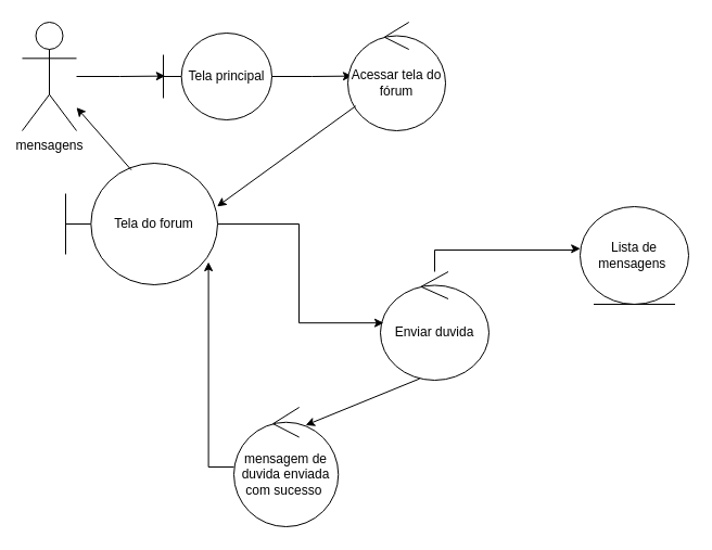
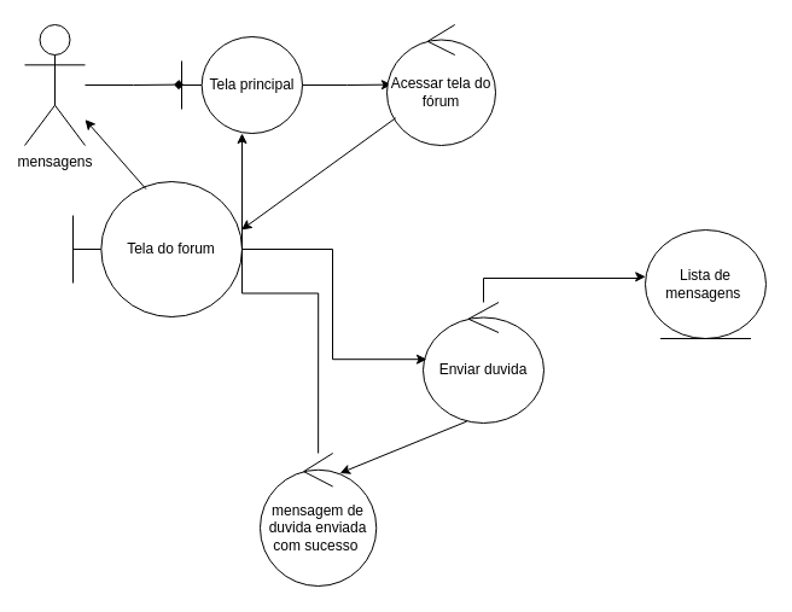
  <mxCell id="0" />
  <mxCell id="1" parent="0" />
  <mxCell id="2" value="mensagens" style="shape=umlActor;verticalLabelPosition=bottom;verticalAlign=top;html=1;outlineConnect=0;" parent="1" vertex="1"><mxGeometry x="20" y="20" width="50" height="100" as="geometry" /></mxCell>
  <mxCell id="3" value="Tela principal" style="shape=umlBoundary;whiteSpace=wrap;html=1;" parent="1" vertex="1"><mxGeometry x="150" y="30" width="100" height="80" as="geometry" /></mxCell>
  <mxCell id="4" style="edgeStyle=orthogonalEdgeStyle;rounded=0;orthogonalLoop=1;jettySize=auto;html=1;entryX=0.05;entryY=0.496;entryDx=0;entryDy=0;entryPerimeter=0;" parent="1" source="3" edge="1"><mxGeometry relative="1" as="geometry"><mxPoint x="323.938" y="69.64" as="targetPoint" /></mxGeometry></mxCell>
- <mxCell id="5" style="edgeStyle=orthogonalEdgeStyle;rounded=0;orthogonalLoop=1;jettySize=auto;html=1;entryX=0.018;entryY=0.495;entryDx=0;entryDy=0;entryPerimeter=0;" parent="1" source="2" target="3" edge="1"><mxGeometry relative="1" as="geometry" /></mxCell>
+ <mxCell id="5" style="edgeStyle=orthogonalEdgeStyle;rounded=0;orthogonalLoop=1;jettySize=auto;html=1;entryX=0.018;entryY=0.495;entryDx=0;entryDy=0;entryPerimeter=0;endArrow=diamond;" parent="1" source="2" target="3" edge="1"><mxGeometry relative="1" as="geometry" /></mxCell>
  <mxCell id="6" value="Acessar tela do fórum" style="ellipse;shape=umlControl;whiteSpace=wrap;html=1;" parent="1" vertex="1"><mxGeometry x="320" y="20" width="90" height="100" as="geometry" /></mxCell>
  <mxCell id="7" value="Tela do forum" style="shape=umlBoundary;whiteSpace=wrap;html=1;" parent="1" vertex="1"><mxGeometry x="60" y="150" width="140" height="112" as="geometry" /></mxCell>
  <mxCell id="8" value="" style="endArrow=classic;html=1;rounded=0;entryX=0.997;entryY=0.356;entryDx=0;entryDy=0;entryPerimeter=0;" parent="1" source="6" target="7" edge="1"><mxGeometry width="50" height="50" relative="1" as="geometry"><mxPoint x="400" y="240" as="sourcePoint" /><mxPoint x="450" y="190" as="targetPoint" /></mxGeometry></mxCell>
  <mxCell id="9" value="" style="endArrow=classic;html=1;rounded=0;exitX=0.432;exitY=0.055;exitDx=0;exitDy=0;exitPerimeter=0;" parent="1" source="7" target="2" edge="1"><mxGeometry width="50" height="50" relative="1" as="geometry"><mxPoint x="70" y="230" as="sourcePoint" /><mxPoint y="180" as="targetPoint" x="120" /></mxGeometry></mxCell>
  <mxCell id="10" value="Enviar duvida" style="ellipse;shape=umlControl;whiteSpace=wrap;html=1;" parent="1" vertex="1"><mxGeometry x="350" y="250" width="100" height="100" as="geometry" /></mxCell>
  <mxCell id="11" style="edgeStyle=orthogonalEdgeStyle;rounded=0;orthogonalLoop=1;jettySize=auto;html=1;entryX=0.03;entryY=0.472;entryDx=0;entryDy=0;entryPerimeter=0;" parent="1" source="7" target="10" edge="1"><mxGeometry relative="1" as="geometry" /></mxCell>
  <mxCell id="12" value="Lista de mensagens&amp;nbsp;" style="ellipse;shape=umlEntity;whiteSpace=wrap;html=1;" parent="1" vertex="1"><mxGeometry x="534" y="190" width="100" height="90" as="geometry" /></mxCell>
  <mxCell id="13" style="edgeStyle=orthogonalEdgeStyle;rounded=0;orthogonalLoop=1;jettySize=auto;html=1;entryX=0.002;entryY=0.431;entryDx=0;entryDy=0;entryPerimeter=0;" parent="1" source="10" target="12" edge="1"><mxGeometry relative="1" as="geometry"><Array as="points"><mxPoint x="530" y="230" /><mxPoint x="530" y="229" /></Array></mxGeometry></mxCell>
  <mxCell id="14" value="mensagem de duvida enviada com sucesso&amp;nbsp;" style="ellipse;shape=umlControl;whiteSpace=wrap;html=1;" parent="1" vertex="1"><mxGeometry x="215" y="375" width="96.25" height="110" as="geometry" /></mxCell>
  <mxCell id="15" value="" style="endArrow=classic;html=1;rounded=0;entryX=0.687;entryY=0.15;entryDx=0;entryDy=0;entryPerimeter=0;exitX=0.362;exitY=0.986;exitDx=0;exitDy=0;exitPerimeter=0;" parent="1" source="10" target="14" edge="1"><mxGeometry width="50" height="50" relative="1" as="geometry"><mxPoint x="180" y="340" as="sourcePoint" /><mxPoint x="230" y="290" as="targetPoint" /></mxGeometry></mxCell>
- <mxCell id="16" style="edgeStyle=orthogonalEdgeStyle;rounded=0;orthogonalLoop=1;jettySize=auto;html=1;entryX=0.94;entryY=0.813;entryDx=0;entryDy=0;entryPerimeter=0;" parent="1" source="14" target="7" edge="1"><mxGeometry relative="1" as="geometry" /></mxCell>
+ <mxCell id="16" style="edgeStyle=orthogonalEdgeStyle;rounded=0;orthogonalLoop=1;jettySize=auto;html=1;" parent="1" source="14" target="3" edge="1"><mxGeometry relative="1" as="geometry" /></mxCell>
